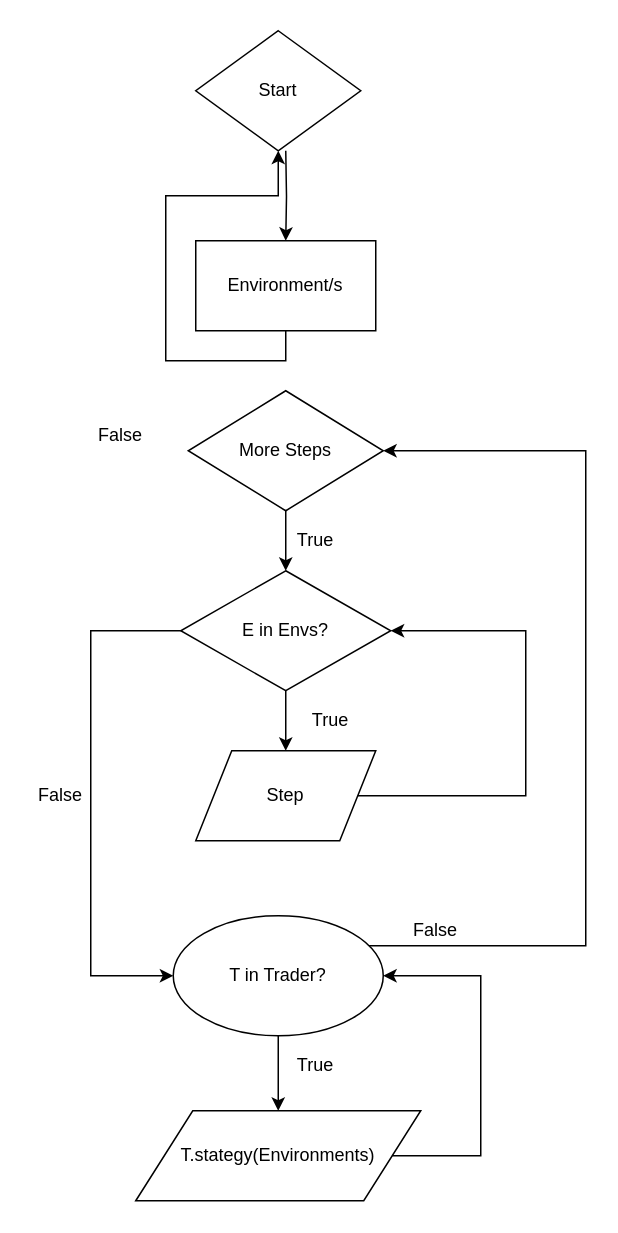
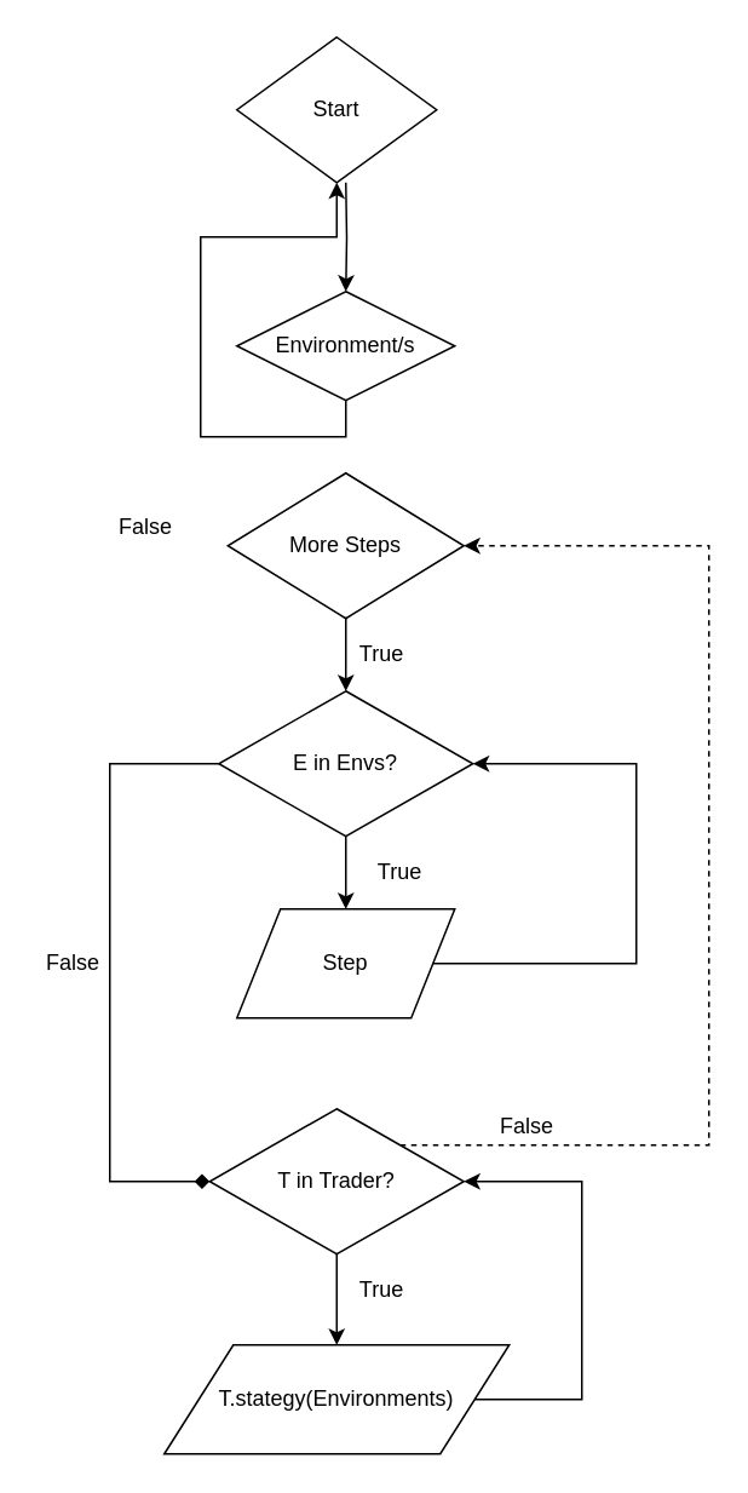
  <mxCell id="0" />
  <mxCell id="1" parent="0" />
  <mxCell id="2" style="edgeStyle=orthogonalEdgeStyle;rounded=0;orthogonalLoop=1;jettySize=auto;html=1;exitX=0.5;exitY=1;exitDx=0;exitDy=0;entryX=0.5;entryY=0;entryDx=0;entryDy=0;" edge="1" parent="1" target="4"><mxGeometry relative="1" as="geometry"><mxPoint x="190" y="100" as="sourcePoint" /></mxGeometry></mxCell>
  <mxCell id="3" style="edgeStyle=orthogonalEdgeStyle;rounded=0;orthogonalLoop=1;jettySize=auto;html=1;exitX=0.5;exitY=1;exitDx=0;exitDy=0;" edge="1" parent="1" source="4" target="5"><mxGeometry relative="1" as="geometry" /></mxCell>
- <mxCell id="4" value="Environment/s" style="rounded=0;whiteSpace=wrap;html=1;" vertex="1" parent="1"><mxGeometry x="130" y="160" width="120" height="60" as="geometry" /></mxCell>
+ <mxCell id="4" value="Environment/s" style="rhombus;whiteSpace=wrap;html=1;" vertex="1" parent="1"><mxGeometry x="130" y="160" width="120" height="60" as="geometry" /></mxCell>
  <mxCell id="5" value="Start" style="rhombus;whiteSpace=wrap;html=1;" vertex="1" parent="1"><mxGeometry x="130" y="20" width="110" height="80" as="geometry" /></mxCell>
  <mxCell id="6" style="edgeStyle=orthogonalEdgeStyle;rounded=0;orthogonalLoop=1;jettySize=auto;html=1;exitX=0.5;exitY=1;exitDx=0;exitDy=0;entryX=0.5;entryY=0;entryDx=0;entryDy=0;" edge="1" parent="1" source="7"><mxGeometry relative="1" as="geometry"><mxPoint x="190" y="380" as="targetPoint" /></mxGeometry></mxCell>
  <mxCell id="7" value="More Steps" style="rhombus;whiteSpace=wrap;html=1;" vertex="1" parent="1"><mxGeometry x="125" y="260" width="130" height="80" as="geometry" /></mxCell>
  <mxCell id="8" style="edgeStyle=orthogonalEdgeStyle;rounded=0;orthogonalLoop=1;jettySize=auto;html=1;exitX=0.5;exitY=1;exitDx=0;exitDy=0;entryX=0.5;entryY=0;entryDx=0;entryDy=0;" edge="1" parent="1" source="10" target="12"><mxGeometry relative="1" as="geometry" /></mxCell>
- <mxCell id="9" style="edgeStyle=orthogonalEdgeStyle;rounded=0;orthogonalLoop=1;jettySize=auto;html=1;exitX=0;exitY=0.5;exitDx=0;exitDy=0;entryX=0;entryY=0.5;entryDx=0;entryDy=0;" edge="1" parent="1" source="10" target="15"><mxGeometry relative="1" as="geometry"><mxPoint x="70" y="660" as="targetPoint" /><Array as="points"><mxPoint x="60" y="420" /><mxPoint x="60" y="650" /></Array></mxGeometry></mxCell>
+ <mxCell id="9" style="edgeStyle=orthogonalEdgeStyle;rounded=0;orthogonalLoop=1;jettySize=auto;html=1;exitX=0;exitY=0.5;exitDx=0;exitDy=0;entryX=0;entryY=0.5;entryDx=0;entryDy=0;endArrow=diamond;" edge="1" parent="1" source="10" target="15"><mxGeometry relative="1" as="geometry"><mxPoint x="70" y="660" as="targetPoint" /><Array as="points"><mxPoint x="60" y="420" /><mxPoint x="60" y="650" /></Array></mxGeometry></mxCell>
  <mxCell id="10" value="E in Envs?" style="rhombus;whiteSpace=wrap;html=1;" vertex="1" parent="1"><mxGeometry x="120" y="380" width="140" height="80" as="geometry" /></mxCell>
  <mxCell id="11" style="edgeStyle=orthogonalEdgeStyle;rounded=0;orthogonalLoop=1;jettySize=auto;html=1;exitX=1;exitY=0.5;exitDx=0;exitDy=0;entryX=1;entryY=0.5;entryDx=0;entryDy=0;" edge="1" parent="1" source="12" target="10"><mxGeometry relative="1" as="geometry"><Array as="points"><mxPoint x="350" y="530" /><mxPoint x="350" y="420" /></Array></mxGeometry></mxCell>
  <mxCell id="12" value="Step" style="shape=parallelogram;perimeter=parallelogramPerimeter;whiteSpace=wrap;html=1;" vertex="1" parent="1"><mxGeometry x="130" y="500" width="120" height="60" as="geometry" /></mxCell>
  <mxCell id="13" style="edgeStyle=orthogonalEdgeStyle;rounded=0;orthogonalLoop=1;jettySize=auto;html=1;entryX=0.5;entryY=0;entryDx=0;entryDy=0;" edge="1" parent="1" source="15" target="17"><mxGeometry relative="1" as="geometry" /></mxCell>
- <mxCell id="14" style="edgeStyle=orthogonalEdgeStyle;rounded=0;orthogonalLoop=1;jettySize=auto;html=1;exitX=1;exitY=0;exitDx=0;exitDy=0;entryX=1;entryY=0.5;entryDx=0;entryDy=0;" edge="1" parent="1" source="15" target="7"><mxGeometry relative="1" as="geometry"><Array as="points"><mxPoint x="390" y="630" /><mxPoint x="390" y="300" /></Array></mxGeometry></mxCell>
- <mxCell id="15" value="T in Trader?" style="ellipse;whiteSpace=wrap;html=1;" vertex="1" parent="1"><mxGeometry x="115" y="610" width="140" height="80" as="geometry" /></mxCell>
+ <mxCell id="14" style="edgeStyle=orthogonalEdgeStyle;rounded=0;orthogonalLoop=1;jettySize=auto;html=1;exitX=1;exitY=0;exitDx=0;exitDy=0;entryX=1;entryY=0.5;entryDx=0;entryDy=0;dashed=1;" edge="1" parent="1" source="15" target="7"><mxGeometry relative="1" as="geometry"><Array as="points"><mxPoint x="390" y="630" /><mxPoint x="390" y="300" /></Array></mxGeometry></mxCell>
+ <mxCell id="15" value="T in Trader?" style="rhombus;whiteSpace=wrap;html=1;" vertex="1" parent="1"><mxGeometry x="115" y="610" width="140" height="80" as="geometry" /></mxCell>
  <mxCell id="16" style="edgeStyle=orthogonalEdgeStyle;rounded=0;orthogonalLoop=1;jettySize=auto;html=1;exitX=1;exitY=0.5;exitDx=0;exitDy=0;entryX=1;entryY=0.5;entryDx=0;entryDy=0;" edge="1" parent="1" source="17" target="15"><mxGeometry relative="1" as="geometry"><Array as="points"><mxPoint x="320" y="770" /><mxPoint x="320" y="650" /></Array></mxGeometry></mxCell>
  <mxCell id="17" value="T.stategy(Environments)" style="shape=parallelogram;perimeter=parallelogramPerimeter;whiteSpace=wrap;html=1;" vertex="1" parent="1"><mxGeometry x="90" y="740" width="190" height="60" as="geometry" /></mxCell>
  <mxCell id="18" value="False" style="text;html=1;strokeColor=none;fillColor=none;align=center;verticalAlign=middle;whiteSpace=wrap;rounded=0;" vertex="1" parent="1"><mxGeometry x="60" y="280" width="40" height="20" as="geometry" /></mxCell>
  <mxCell id="19" value="True" style="text;html=1;strokeColor=none;fillColor=none;align=center;verticalAlign=middle;whiteSpace=wrap;rounded=0;" vertex="1" parent="1"><mxGeometry x="200" y="470" width="40" height="20" as="geometry" /></mxCell>
  <mxCell id="20" value="True" style="text;html=1;strokeColor=none;fillColor=none;align=center;verticalAlign=middle;whiteSpace=wrap;rounded=0;" vertex="1" parent="1"><mxGeometry x="190" y="350" width="40" height="20" as="geometry" /></mxCell>
  <mxCell id="21" value="False" style="text;html=1;strokeColor=none;fillColor=none;align=center;verticalAlign=middle;whiteSpace=wrap;rounded=0;" vertex="1" parent="1"><mxGeometry x="20" y="520" width="40" height="20" as="geometry" /></mxCell>
  <mxCell id="22" value="False" style="text;html=1;strokeColor=none;fillColor=none;align=center;verticalAlign=middle;whiteSpace=wrap;rounded=0;" vertex="1" parent="1"><mxGeometry x="270" y="610" width="40" height="20" as="geometry" /></mxCell>
  <mxCell id="23" value="True" style="text;html=1;strokeColor=none;fillColor=none;align=center;verticalAlign=middle;whiteSpace=wrap;rounded=0;" vertex="1" parent="1"><mxGeometry x="190" y="700" width="40" height="20" as="geometry" /></mxCell>
